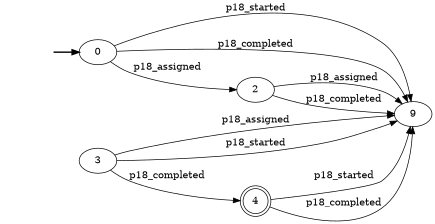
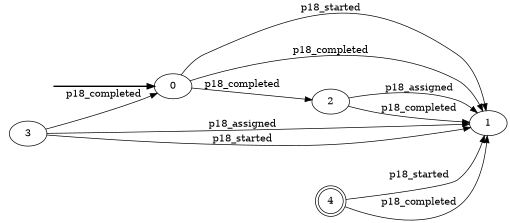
  digraph {
    rankdir=LR
    fake0 [style=invisible]
    0 [root=true]
-   1 [label=9]
+   1
    2
    3
    4 [shape=doublecircle]
    fake0 -> 0 [style=bold]
    0 -> 1 [label=p18_started]
    0 -> 1 [label=p18_completed]
-   0 -> 2 [label=p18_assigned]
+   0 -> 2 [label=p18_completed]
    2 -> 1 [label=p18_assigned]
    2 -> 1 [label=p18_completed]
    3 -> 1 [label=p18_assigned]
    3 -> 1 [label=p18_started]
-   3 -> 4 [label=p18_completed]
+   3 -> 0 [label=p18_completed]
    4 -> 1 [label=p18_started]
    4 -> 1 [label=p18_completed]
  }
